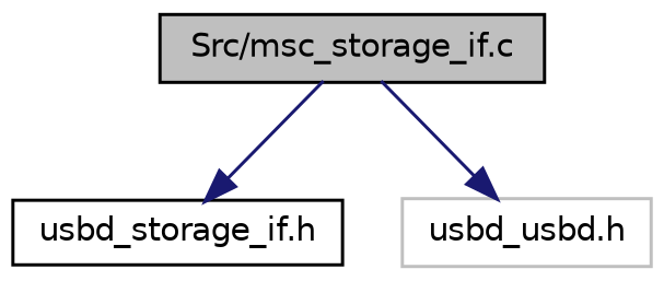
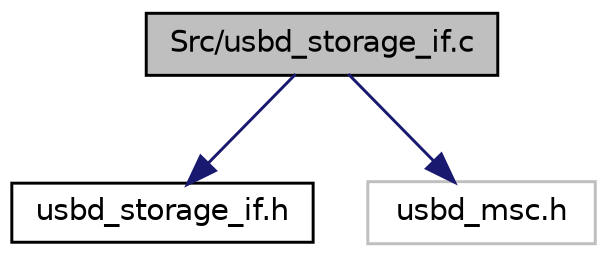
  digraph {
    node [color=black fillcolor=white fontname=Helvetica fontsize=10 shape=record style=filled]
    edge [color=midnightblue fontname=Helvetica fontsize=10 labelfontname=Helvetica labelfontsize=10 style=solid]
-   n1 [fillcolor=grey75 fontcolor=black height=0.2 label="Src/msc_storage_if.c" width=0.4]
+   n1 [fillcolor=grey75 fontcolor=black height=0.2 label="Src/usbd_storage_if.c" width=0.4]
    n2 [height=0.2 label="usbd_storage_if.h" width=0.4]
-   n3 [color=grey75 height=0.2 label="usbd_usbd.h" width=0.4]
+   n3 [color=grey75 height=0.2 label="usbd_msc.h" width=0.4]
    n1 -> n2
    n1 -> n3
  }
